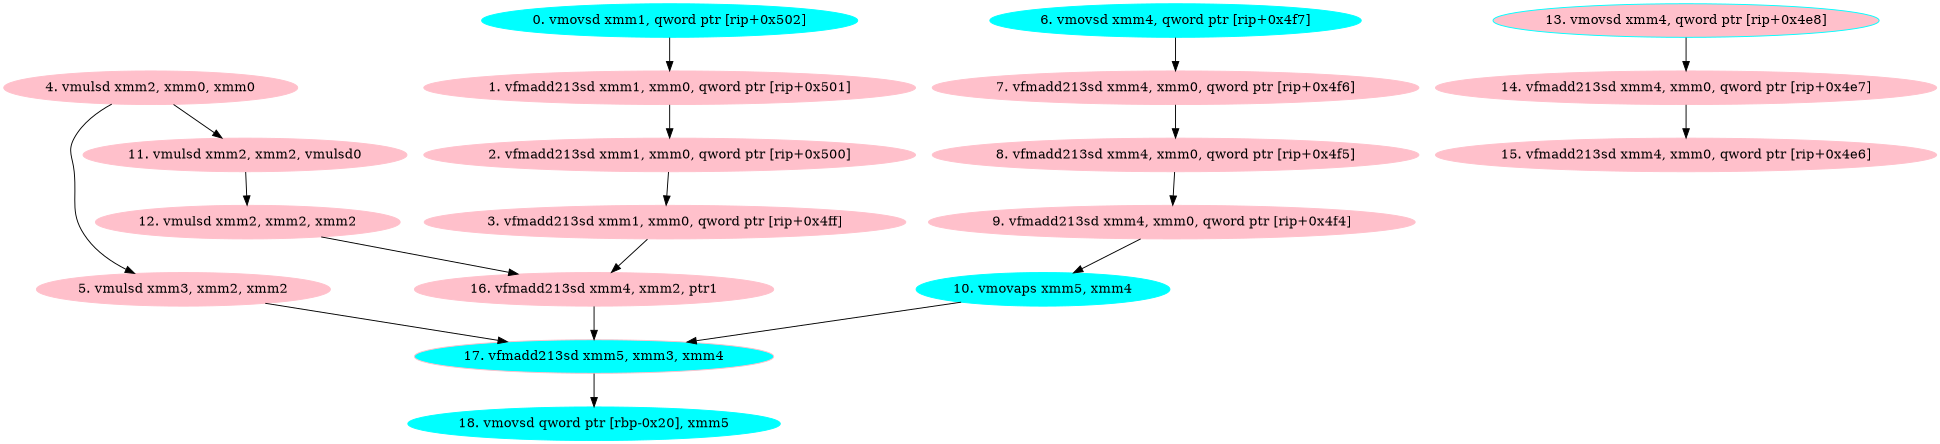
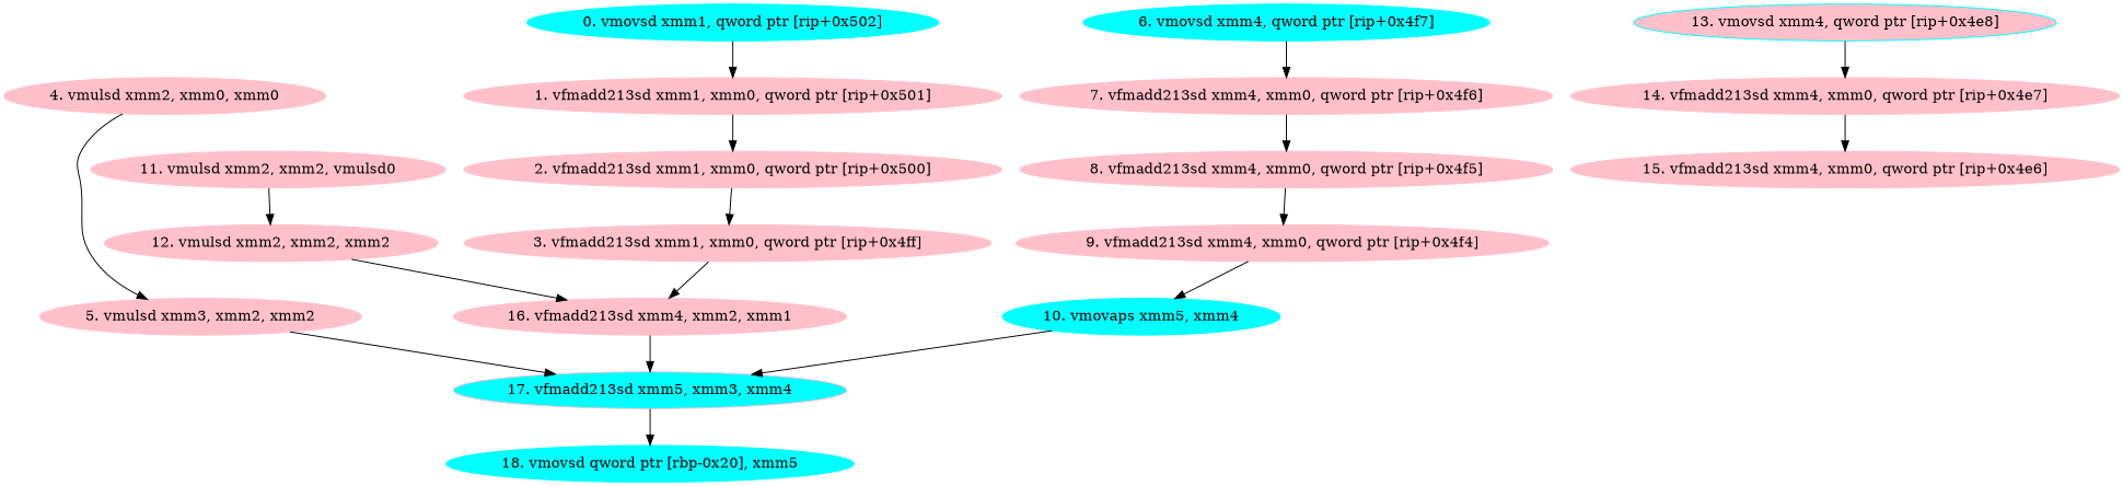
  digraph {
    node [color=pink style=filled]
    n1 [color=cyan label="0. vmovsd xmm1, qword ptr [rip+0x502]"]
    n2 [label="1. vfmadd213sd xmm1, xmm0, qword ptr [rip+0x501]"]
    n3 [label="2. vfmadd213sd xmm1, xmm0, qword ptr [rip+0x500]"]
    n4 [label="3. vfmadd213sd xmm1, xmm0, qword ptr [rip+0x4ff]"]
-   n5 [label="16. vfmadd213sd xmm4, xmm2, ptr1"]
+   n5 [label="16. vfmadd213sd xmm4, xmm2, xmm1"]
    n6 [fillcolor=cyan label="17. vfmadd213sd xmm5, xmm3, xmm4"]
    n7 [label="4. vmulsd xmm2, xmm0, xmm0"]
    n8 [label="5. vmulsd xmm3, xmm2, xmm2"]
    n9 [label="11. vmulsd xmm2, xmm2, vmulsd0"]
    n10 [label="12. vmulsd xmm2, xmm2, xmm2"]
    n11 [color=cyan label="18. vmovsd qword ptr [rbp-0x20], xmm5"]
    n12 [color=cyan label="6. vmovsd xmm4, qword ptr [rip+0x4f7]"]
    n13 [label="7. vfmadd213sd xmm4, xmm0, qword ptr [rip+0x4f6]"]
    n14 [label="8. vfmadd213sd xmm4, xmm0, qword ptr [rip+0x4f5]"]
    n15 [label="9. vfmadd213sd xmm4, xmm0, qword ptr [rip+0x4f4]"]
    n16 [color=cyan label="10. vmovaps xmm5, xmm4"]
    n17 [color=cyan fillcolor=pink label="13. vmovsd xmm4, qword ptr [rip+0x4e8]"]
    n18 [label="14. vfmadd213sd xmm4, xmm0, qword ptr [rip+0x4e7]"]
    n19 [label="15. vfmadd213sd xmm4, xmm0, qword ptr [rip+0x4e6]"]
    n1 -> n2
    n2 -> n3
    n3 -> n4
    n4 -> n5
    n5 -> n6
    n6 -> n11
    n7 -> n8
-   n7 -> n9
    n8 -> n6
    n9 -> n10
    n10 -> n5
    n12 -> n13
    n13 -> n14
    n14 -> n15
    n15 -> n16
    n16 -> n6
    n17 -> n18
    n18 -> n19
  }
